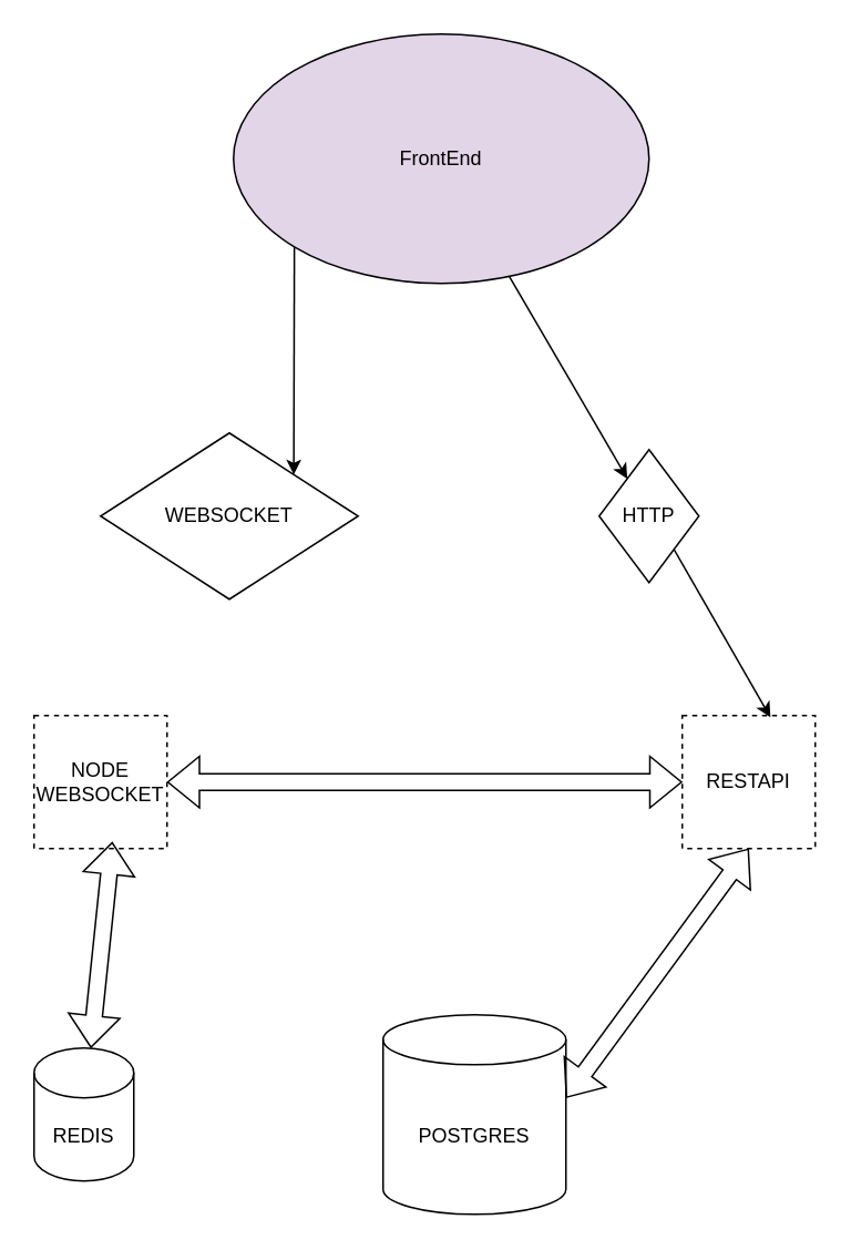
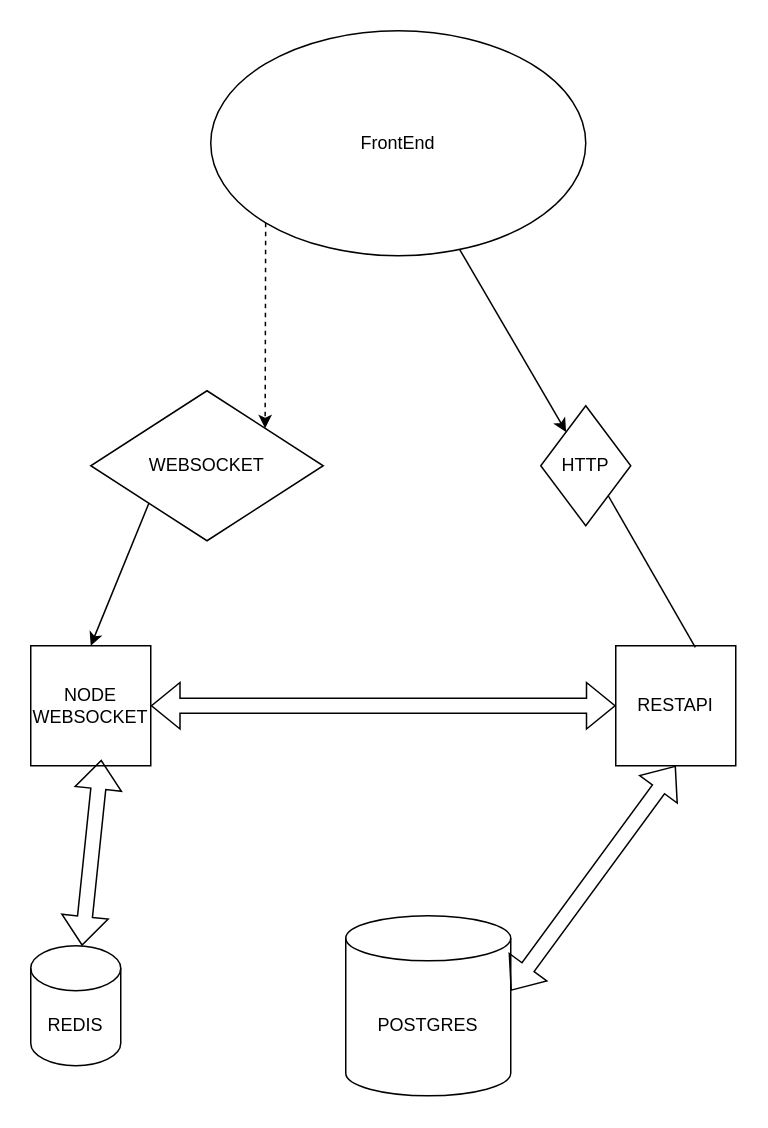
  <mxCell id="0" />
  <mxCell id="1" parent="0" />
- <mxCell id="2" value="FrontEnd" style="ellipse;whiteSpace=wrap;html=1;fillColor=#e1d5e7;" vertex="1" parent="1"><mxGeometry x="140" y="20" width="250" height="150" as="geometry" /></mxCell>
+ <mxCell id="2" value="FrontEnd" style="ellipse;whiteSpace=wrap;html=1;" vertex="1" parent="1"><mxGeometry x="140" y="20" width="250" height="150" as="geometry" /></mxCell>
  <mxCell id="3" value="POSTGRES" style="shape=cylinder3;whiteSpace=wrap;html=1;boundedLbl=1;backgroundOutline=1;size=15;" vertex="1" parent="1"><mxGeometry x="230" y="610" width="110" height="120" as="geometry" /></mxCell>
- <mxCell id="4" value="NODE WEBSOCKET" style="whiteSpace=wrap;html=1;aspect=fixed;dashed=1;" vertex="1" parent="1"><mxGeometry x="20" y="430" width="80" height="80" as="geometry" /></mxCell>
- <mxCell id="5" value="RESTAPI" style="whiteSpace=wrap;html=1;aspect=fixed;dashed=1;" vertex="1" parent="1"><mxGeometry x="410" y="430" width="80" height="80" as="geometry" /></mxCell>
+ <mxCell id="4" value="NODE WEBSOCKET" style="whiteSpace=wrap;html=1;aspect=fixed;" vertex="1" parent="1"><mxGeometry x="20" y="430" width="80" height="80" as="geometry" /></mxCell>
+ <mxCell id="5" value="RESTAPI" style="whiteSpace=wrap;html=1;aspect=fixed;" vertex="1" parent="1"><mxGeometry x="410" y="430" width="80" height="80" as="geometry" /></mxCell>
  <mxCell id="6" value="WEBSOCKET" style="rhombus;whiteSpace=wrap;html=1;" vertex="1" parent="1"><mxGeometry x="60" y="260" width="155" height="100" as="geometry" /></mxCell>
  <mxCell id="7" value="HTTP" style="rhombus;whiteSpace=wrap;html=1;" vertex="1" parent="1"><mxGeometry x="360" y="270" width="60" height="80" as="geometry" /></mxCell>
- <mxCell id="8" value="" style="endArrow=classic;html=1;rounded=0;entryX=1;entryY=0;entryDx=0;entryDy=0;exitX=0;exitY=1;exitDx=0;exitDy=0;" edge="1" parent="1" source="2" target="6"><mxGeometry relative="1" as="geometry"><mxPoint x="110" y="170" as="sourcePoint" /><mxPoint x="210" y="170" as="targetPoint" /></mxGeometry></mxCell>
+ <mxCell id="8" value="" style="endArrow=classic;html=1;rounded=0;entryX=1;entryY=0;entryDx=0;entryDy=0;exitX=0;exitY=1;exitDx=0;exitDy=0;dashed=1;" edge="1" parent="1" source="2" target="6"><mxGeometry relative="1" as="geometry"><mxPoint x="110" y="170" as="sourcePoint" /><mxPoint x="210" y="170" as="targetPoint" /></mxGeometry></mxCell>
+ <mxCell id="9" value="" style="endArrow=classic;html=1;rounded=0;entryX=0.5;entryY=0;entryDx=0;entryDy=0;exitX=0;exitY=1;exitDx=0;exitDy=0;" edge="1" parent="1" source="6" target="4"><mxGeometry relative="1" as="geometry"><mxPoint x="-20" y="360" as="sourcePoint" /><mxPoint x="80" y="360" as="targetPoint" /></mxGeometry></mxCell>
  <mxCell id="10" value="" style="endArrow=classic;html=1;rounded=0;" edge="1" parent="1" source="2" target="7"><mxGeometry relative="1" as="geometry"><mxPoint x="417" y="160" as="sourcePoint" /><mxPoint x="330" y="272" as="targetPoint" /></mxGeometry></mxCell>
- <mxCell id="11" value="" style="endArrow=classic;html=1;rounded=0;entryX=0.663;entryY=0.013;entryDx=0;entryDy=0;exitX=1;exitY=1;exitDx=0;exitDy=0;entryPerimeter=0;" edge="1" parent="1" source="7" target="5"><mxGeometry relative="1" as="geometry"><mxPoint x="517" y="290" as="sourcePoint" /><mxPoint x="430" y="402" as="targetPoint" /></mxGeometry></mxCell>
+ <mxCell id="11" value="" style="endArrow=none;html=1;rounded=0;entryX=0.663;entryY=0.013;entryDx=0;entryDy=0;exitX=1;exitY=1;exitDx=0;exitDy=0;entryPerimeter=0;" edge="1" parent="1" source="7" target="5"><mxGeometry relative="1" as="geometry"><mxPoint x="517" y="290" as="sourcePoint" /><mxPoint x="430" y="402" as="targetPoint" /></mxGeometry></mxCell>
  <mxCell id="12" value="REDIS" style="shape=cylinder3;whiteSpace=wrap;html=1;boundedLbl=1;backgroundOutline=1;size=15;" vertex="1" parent="1"><mxGeometry x="20" y="630" width="60" height="80" as="geometry" /></mxCell>
  <mxCell id="13" value="" style="shape=flexArrow;endArrow=classic;startArrow=classic;html=1;rounded=0;entryX=0;entryY=0.5;entryDx=0;entryDy=0;exitX=1;exitY=0.5;exitDx=0;exitDy=0;" edge="1" parent="1" source="4" target="5"><mxGeometry width="100" height="100" relative="1" as="geometry"><mxPoint x="250" y="480" as="sourcePoint" /><mxPoint x="350" y="380" as="targetPoint" /></mxGeometry></mxCell>
  <mxCell id="14" value="" style="shape=flexArrow;endArrow=classic;startArrow=classic;html=1;rounded=0;entryX=0.588;entryY=0.95;entryDx=0;entryDy=0;entryPerimeter=0;" edge="1" parent="1" source="12" target="4"><mxGeometry width="100" height="100" relative="1" as="geometry"><mxPoint x="-20" y="620" as="sourcePoint" /><mxPoint x="80" y="520" as="targetPoint" /></mxGeometry></mxCell>
  <mxCell id="15" value="" style="shape=flexArrow;endArrow=classic;startArrow=classic;html=1;rounded=0;entryX=0.5;entryY=1;entryDx=0;entryDy=0;" edge="1" parent="1" target="5"><mxGeometry width="100" height="100" relative="1" as="geometry"><mxPoint x="340" y="660" as="sourcePoint" /><mxPoint x="440" y="560" as="targetPoint" /></mxGeometry></mxCell>
